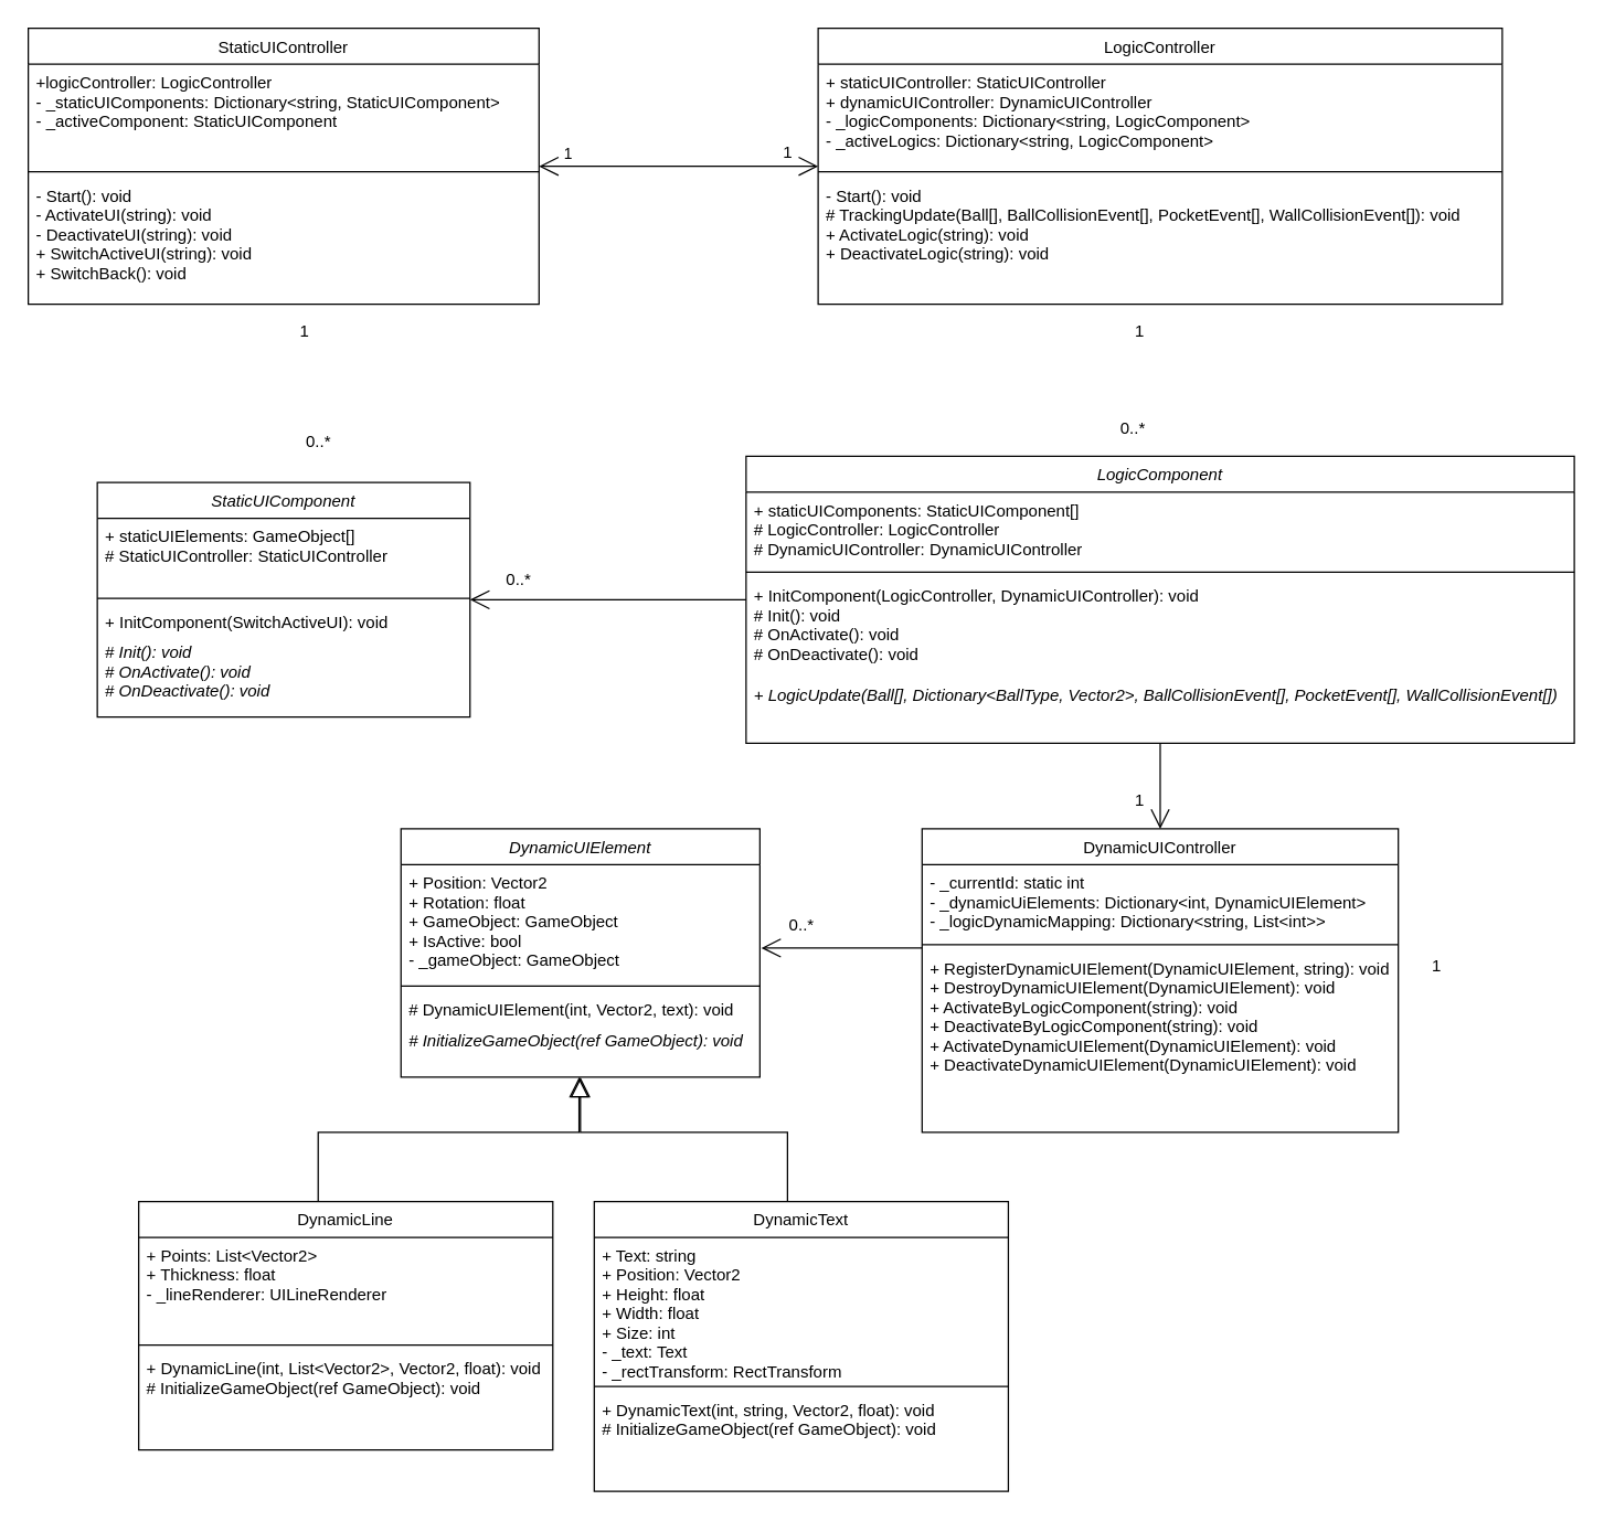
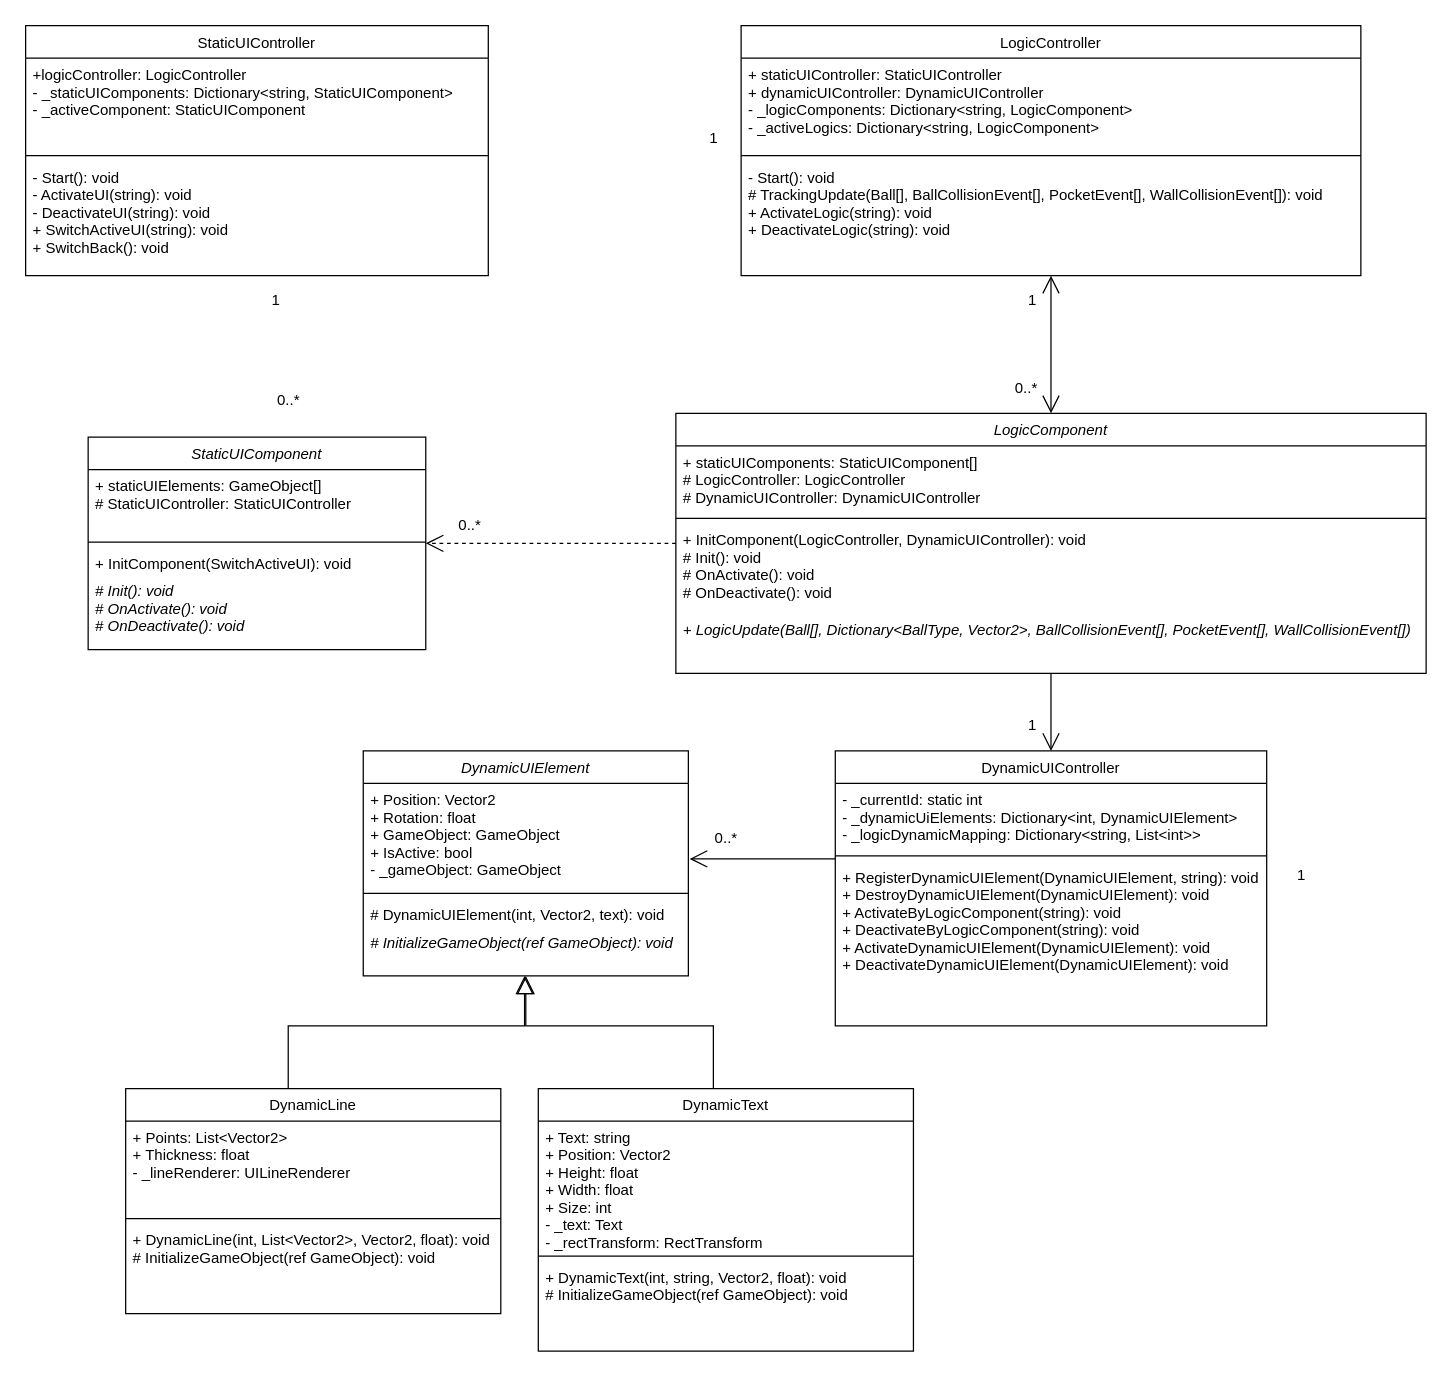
  <mxCell id="0" />
  <mxCell id="1" parent="0" />
  <mxCell id="2" value="StaticUIController" style="swimlane;fontStyle=0;align=center;verticalAlign=top;childLayout=stackLayout;horizontal=1;startSize=26;horizontalStack=0;resizeParent=1;resizeLast=0;collapsible=1;marginBottom=0;rounded=0;shadow=0;strokeWidth=1;" parent="1" vertex="1"><mxGeometry x="20" y="20" width="370" height="200" as="geometry"><mxRectangle x="220" y="120" width="160" height="26" as="alternateBounds" /></mxGeometry></mxCell>
  <mxCell id="3" value="+logicController: LogicController&#10;- _staticUIComponents: Dictionary&lt;string, StaticUIComponent&gt;&#10;- _activeComponent: StaticUIComponent" style="text;align=left;verticalAlign=top;spacingLeft=4;spacingRight=4;overflow=hidden;rotatable=0;points=[[0,0.5],[1,0.5]];portConstraint=eastwest;" parent="2" vertex="1"><mxGeometry y="26" width="370" height="74" as="geometry" /></mxCell>
  <mxCell id="4" value="" style="line;html=1;strokeWidth=1;align=left;verticalAlign=middle;spacingTop=-1;spacingLeft=3;spacingRight=3;rotatable=0;labelPosition=right;points=[];portConstraint=eastwest;" parent="2" vertex="1"><mxGeometry y="100" width="370" height="8" as="geometry" /></mxCell>
  <mxCell id="5" value="- Start(): void&#10;- ActivateUI(string): void&#10;- DeactivateUI(string): void&#10;+ SwitchActiveUI(string): void&#10;+ SwitchBack(): void" style="text;align=left;verticalAlign=top;spacingLeft=4;spacingRight=4;overflow=hidden;rotatable=0;points=[[0,0.5],[1,0.5]];portConstraint=eastwest;" parent="2" vertex="1"><mxGeometry y="108" width="370" height="82" as="geometry" /></mxCell>
  <mxCell id="6" value="StaticUIComponent" style="swimlane;fontStyle=2;align=center;verticalAlign=top;childLayout=stackLayout;horizontal=1;startSize=26;horizontalStack=0;resizeParent=1;resizeLast=0;collapsible=1;marginBottom=0;rounded=0;shadow=0;strokeWidth=1;" parent="1" vertex="1"><mxGeometry x="70" y="349" width="270" height="170" as="geometry"><mxRectangle x="130" y="380" width="160" height="26" as="alternateBounds" /></mxGeometry></mxCell>
  <mxCell id="7" value="+ staticUIElements: GameObject[] &#10;# StaticUIController: StaticUIController " style="text;align=left;verticalAlign=top;spacingLeft=4;spacingRight=4;overflow=hidden;rotatable=0;points=[[0,0.5],[1,0.5]];portConstraint=eastwest;" parent="6" vertex="1"><mxGeometry y="26" width="270" height="54" as="geometry" /></mxCell>
  <mxCell id="8" value="" style="line;html=1;strokeWidth=1;align=left;verticalAlign=middle;spacingTop=-1;spacingLeft=3;spacingRight=3;rotatable=0;labelPosition=right;points=[];portConstraint=eastwest;" parent="6" vertex="1"><mxGeometry y="80" width="270" height="8" as="geometry" /></mxCell>
  <mxCell id="9" value="+ InitComponent(SwitchActiveUI): void" style="text;align=left;verticalAlign=top;spacingLeft=4;spacingRight=4;overflow=hidden;rotatable=0;points=[[0,0.5],[1,0.5]];portConstraint=eastwest;fontStyle=0" parent="6" vertex="1"><mxGeometry y="88" width="270" height="22" as="geometry" /></mxCell>
  <mxCell id="10" value="# Init(): void&#10;# OnActivate(): void&#10;# OnDeactivate(): void" style="text;align=left;verticalAlign=top;spacingLeft=4;spacingRight=4;overflow=hidden;rotatable=0;points=[[0,0.5],[1,0.5]];portConstraint=eastwest;fontStyle=2" parent="6" vertex="1"><mxGeometry y="110" width="270" height="60" as="geometry" /></mxCell>
  <mxCell id="11" value="LogicController" style="swimlane;fontStyle=0;align=center;verticalAlign=top;childLayout=stackLayout;horizontal=1;startSize=26;horizontalStack=0;resizeParent=1;resizeLast=0;collapsible=1;marginBottom=0;rounded=0;shadow=0;strokeWidth=1;" parent="1" vertex="1"><mxGeometry x="592.19" y="20" width="495.62" height="200" as="geometry"><mxRectangle x="220" y="120" width="160" height="26" as="alternateBounds" /></mxGeometry></mxCell>
  <mxCell id="12" value="+ staticUIController: StaticUIController&#10;+ dynamicUIController: DynamicUIController&#10;- _logicComponents: Dictionary&lt;string, LogicComponent&gt;&#10;- _activeLogics: Dictionary&lt;string, LogicComponent&gt;" style="text;align=left;verticalAlign=top;spacingLeft=4;spacingRight=4;overflow=hidden;rotatable=0;points=[[0,0.5],[1,0.5]];portConstraint=eastwest;" parent="11" vertex="1"><mxGeometry y="26" width="495.62" height="74" as="geometry" /></mxCell>
  <mxCell id="13" value="" style="line;html=1;strokeWidth=1;align=left;verticalAlign=middle;spacingTop=-1;spacingLeft=3;spacingRight=3;rotatable=0;labelPosition=right;points=[];portConstraint=eastwest;" parent="11" vertex="1"><mxGeometry y="100" width="495.62" height="8" as="geometry" /></mxCell>
  <mxCell id="14" value="- Start(): void&#10;# TrackingUpdate(Ball[], BallCollisionEvent[], PocketEvent[], WallCollisionEvent[]): void&#10;+ ActivateLogic(string): void&#10;+ DeactivateLogic(string): void" style="text;align=left;verticalAlign=top;spacingLeft=4;spacingRight=4;overflow=hidden;rotatable=0;points=[[0,0.5],[1,0.5]];portConstraint=eastwest;" parent="11" vertex="1"><mxGeometry y="108" width="495.62" height="82" as="geometry" /></mxCell>
  <mxCell id="15" value="LogicComponent" style="swimlane;fontStyle=2;align=center;verticalAlign=top;childLayout=stackLayout;horizontal=1;startSize=26;horizontalStack=0;resizeParent=1;resizeLast=0;collapsible=1;marginBottom=0;rounded=0;shadow=0;strokeWidth=1;" parent="1" vertex="1"><mxGeometry x="540" y="330" width="600" height="208" as="geometry"><mxRectangle x="130" y="380" width="160" height="26" as="alternateBounds" /></mxGeometry></mxCell>
  <mxCell id="16" value="+ staticUIComponents: StaticUIComponent[]&#10;# LogicController: LogicController&#10;# DynamicUIController: DynamicUIController" style="text;align=left;verticalAlign=top;spacingLeft=4;spacingRight=4;overflow=hidden;rotatable=0;points=[[0,0.5],[1,0.5]];portConstraint=eastwest;" parent="15" vertex="1"><mxGeometry y="26" width="600" height="54" as="geometry" /></mxCell>
  <mxCell id="17" value="" style="line;html=1;strokeWidth=1;align=left;verticalAlign=middle;spacingTop=-1;spacingLeft=3;spacingRight=3;rotatable=0;labelPosition=right;points=[];portConstraint=eastwest;" parent="15" vertex="1"><mxGeometry y="80" width="600" height="8" as="geometry" /></mxCell>
  <mxCell id="18" value="+ InitComponent(LogicController, DynamicUIController): void&#10;# Init(): void&#10;# OnActivate(): void&#10;# OnDeactivate(): void" style="text;align=left;verticalAlign=top;spacingLeft=4;spacingRight=4;overflow=hidden;rotatable=0;points=[[0,0.5],[1,0.5]];portConstraint=eastwest;fontStyle=0" parent="15" vertex="1"><mxGeometry y="88" width="600" height="72" as="geometry" /></mxCell>
  <mxCell id="19" value="+ LogicUpdate(Ball[], Dictionary&lt;BallType, Vector2&gt;, BallCollisionEvent[], PocketEvent[], WallCollisionEvent[])" style="text;align=left;verticalAlign=top;spacingLeft=4;spacingRight=4;overflow=hidden;rotatable=0;points=[[0,0.5],[1,0.5]];portConstraint=eastwest;fontStyle=2" parent="15" vertex="1"><mxGeometry y="160" width="600" height="40" as="geometry" /></mxCell>
- <mxCell id="21" value="" style="endArrow=open;endFill=1;endSize=12;html=1;" parent="1" source="15" target="6" edge="1"><mxGeometry width="160" relative="1" as="geometry"><mxPoint x="360" y="320" as="sourcePoint" /><mxPoint x="360" y="400" as="targetPoint" /></mxGeometry></mxCell>
+ <mxCell id="20" value="" style="endArrow=open;endFill=1;endSize=12;html=1;entryX=0.5;entryY=0;entryDx=0;entryDy=0;exitX=0.5;exitY=1;exitDx=0;exitDy=0;startArrow=open;startFill=0;startSize=12;" parent="1" source="11" target="15" edge="1"><mxGeometry width="160" relative="1" as="geometry"><mxPoint x="575.62" y="240" as="sourcePoint" /><mxPoint x="681.26" y="217.584" as="targetPoint" /></mxGeometry></mxCell>
+ <mxCell id="21" value="" style="endArrow=open;endFill=1;endSize=12;html=1;dashed=1;" parent="1" source="15" target="6" edge="1"><mxGeometry width="160" relative="1" as="geometry"><mxPoint x="360" y="320" as="sourcePoint" /><mxPoint x="360" y="400" as="targetPoint" /></mxGeometry></mxCell>
  <mxCell id="22" style="edgeStyle=orthogonalEdgeStyle;rounded=0;orthogonalLoop=1;jettySize=auto;html=1;endArrow=open;endFill=0;endSize=12;entryX=1.004;entryY=0.719;entryDx=0;entryDy=0;entryPerimeter=0;" parent="1" source="23" target="38" edge="1"><mxGeometry relative="1" as="geometry"><mxPoint x="560" y="710" as="targetPoint" /><Array as="points"><mxPoint x="614" y="686" /></Array></mxGeometry></mxCell>
  <mxCell id="23" value="DynamicUIController" style="swimlane;fontStyle=0;align=center;verticalAlign=top;childLayout=stackLayout;horizontal=1;startSize=26;horizontalStack=0;resizeParent=1;resizeParentMax=0;resizeLast=0;collapsible=1;marginBottom=0;" parent="1" vertex="1"><mxGeometry x="667.5" y="600" width="345" height="220" as="geometry" /></mxCell>
  <mxCell id="24" value="- _currentId: static int&#10;- _dynamicUiElements: Dictionary&lt;int, DynamicUIElement&gt;&#10;- _logicDynamicMapping: Dictionary&lt;string, List&lt;int&gt;&gt;" style="text;strokeColor=none;fillColor=none;align=left;verticalAlign=top;spacingLeft=4;spacingRight=4;overflow=hidden;rotatable=0;points=[[0,0.5],[1,0.5]];portConstraint=eastwest;" parent="23" vertex="1"><mxGeometry y="26" width="345" height="54" as="geometry" /></mxCell>
  <mxCell id="25" value="" style="line;strokeWidth=1;fillColor=none;align=left;verticalAlign=middle;spacingTop=-1;spacingLeft=3;spacingRight=3;rotatable=0;labelPosition=right;points=[];portConstraint=eastwest;" parent="23" vertex="1"><mxGeometry y="80" width="345" height="8" as="geometry" /></mxCell>
  <mxCell id="26" value="+ RegisterDynamicUIElement(DynamicUIElement, string): void&#10;+ DestroyDynamicUIElement(DynamicUIElement): void&#10;+ ActivateByLogicComponent(string): void&#10;+ DeactivateByLogicComponent(string): void&#10;+ ActivateDynamicUIElement(DynamicUIElement): void&#10;+ DeactivateDynamicUIElement(DynamicUIElement): void" style="text;strokeColor=none;fillColor=none;align=left;verticalAlign=top;spacingLeft=4;spacingRight=4;overflow=hidden;rotatable=0;points=[[0,0.5],[1,0.5]];portConstraint=eastwest;" parent="23" vertex="1"><mxGeometry y="88" width="345" height="132" as="geometry" /></mxCell>
- <mxCell id="27" value="" style="endArrow=open;endFill=1;endSize=12;html=1;startArrow=open;startFill=0;startSize=12;" parent="1" source="11" target="2" edge="1"><mxGeometry width="160" relative="1" as="geometry"><mxPoint x="588.75" y="120" as="sourcePoint" /><mxPoint x="380" y="120" as="targetPoint" /></mxGeometry></mxCell>
- <mxCell id="28" value="1" style="edgeLabel;html=1;align=center;verticalAlign=middle;resizable=0;points=[];" parent="27" vertex="1" connectable="0"><mxGeometry x="0.553" y="-1" relative="1" as="geometry"><mxPoint x="-25" y="-9" as="offset" /></mxGeometry></mxCell>
  <mxCell id="29" value="0..*" style="text;html=1;align=center;verticalAlign=middle;resizable=0;points=[];autosize=1;strokeColor=none;" parent="1" vertex="1"><mxGeometry x="805" y="300" width="30" height="20" as="geometry" /></mxCell>
  <mxCell id="30" value="0..*" style="text;html=1;align=center;verticalAlign=middle;resizable=0;points=[];autosize=1;strokeColor=none;" parent="1" vertex="1"><mxGeometry x="360" y="410" width="30" height="20" as="geometry" /></mxCell>
  <mxCell id="31" value="0..*" style="text;html=1;align=center;verticalAlign=middle;resizable=0;points=[];autosize=1;strokeColor=none;" parent="1" vertex="1"><mxGeometry x="215" y="310" width="30" height="20" as="geometry" /></mxCell>
  <mxCell id="32" value="1" style="text;html=1;align=center;verticalAlign=middle;resizable=0;points=[];autosize=1;strokeColor=none;" parent="1" vertex="1"><mxGeometry x="815" y="570" width="20" height="20" as="geometry" /></mxCell>
  <mxCell id="33" value="" style="endArrow=open;endFill=1;endSize=12;html=1;" parent="1" source="15" target="23" edge="1"><mxGeometry width="160" relative="1" as="geometry"><mxPoint x="990.62" y="350" as="sourcePoint" /><mxPoint x="1150.62" y="350" as="targetPoint" /></mxGeometry></mxCell>
  <mxCell id="34" value="1" style="text;html=1;align=center;verticalAlign=middle;resizable=0;points=[];autosize=1;strokeColor=none;" parent="1" vertex="1"><mxGeometry x="210" y="230" width="20" height="20" as="geometry" /></mxCell>
  <mxCell id="35" value="1" style="text;html=1;align=center;verticalAlign=middle;resizable=0;points=[];autosize=1;strokeColor=none;" parent="1" vertex="1"><mxGeometry x="560" y="100" width="20" height="20" as="geometry" /></mxCell>
  <mxCell id="36" value="1" style="text;html=1;align=center;verticalAlign=middle;resizable=0;points=[];autosize=1;strokeColor=none;" parent="1" vertex="1"><mxGeometry x="815" y="230" width="20" height="20" as="geometry" /></mxCell>
  <mxCell id="37" value="DynamicUIElement" style="swimlane;fontStyle=2;align=center;verticalAlign=top;childLayout=stackLayout;horizontal=1;startSize=26;horizontalStack=0;resizeParent=1;resizeParentMax=0;resizeLast=0;collapsible=1;marginBottom=0;" parent="1" vertex="1"><mxGeometry x="290" y="600" width="260" height="180" as="geometry" /></mxCell>
  <mxCell id="38" value="+ Position: Vector2&#10;+ Rotation: float&#10;+ GameObject: GameObject&#10;+ IsActive: bool&#10;- _gameObject: GameObject" style="text;strokeColor=none;fillColor=none;align=left;verticalAlign=top;spacingLeft=4;spacingRight=4;overflow=hidden;rotatable=0;points=[[0,0.5],[1,0.5]];portConstraint=eastwest;" parent="37" vertex="1"><mxGeometry y="26" width="260" height="84" as="geometry" /></mxCell>
  <mxCell id="39" value="" style="line;strokeWidth=1;fillColor=none;align=left;verticalAlign=middle;spacingTop=-1;spacingLeft=3;spacingRight=3;rotatable=0;labelPosition=right;points=[];portConstraint=eastwest;" parent="37" vertex="1"><mxGeometry y="110" width="260" height="8" as="geometry" /></mxCell>
  <mxCell id="40" value="# DynamicUIElement(int, Vector2, text): void&#10;" style="text;strokeColor=none;fillColor=none;align=left;verticalAlign=top;spacingLeft=4;spacingRight=4;overflow=hidden;rotatable=0;points=[[0,0.5],[1,0.5]];portConstraint=eastwest;" parent="37" vertex="1"><mxGeometry y="118" width="260" height="22" as="geometry" /></mxCell>
  <mxCell id="41" value="# InitializeGameObject(ref GameObject): void&#10;" style="text;strokeColor=none;fillColor=none;align=left;verticalAlign=top;spacingLeft=4;spacingRight=4;overflow=hidden;rotatable=0;points=[[0,0.5],[1,0.5]];portConstraint=eastwest;fontStyle=2" parent="37" vertex="1"><mxGeometry y="140" width="260" height="40" as="geometry" /></mxCell>
  <mxCell id="42" value="0..*" style="text;html=1;align=center;verticalAlign=middle;resizable=0;points=[];autosize=1;strokeColor=none;" parent="1" vertex="1"><mxGeometry x="565" y="660" width="30" height="20" as="geometry" /></mxCell>
  <mxCell id="43" style="edgeStyle=orthogonalEdgeStyle;rounded=0;orthogonalLoop=1;jettySize=auto;html=1;endArrow=block;endFill=0;endSize=12;" parent="1" source="44" target="37" edge="1"><mxGeometry relative="1" as="geometry"><Array as="points"><mxPoint x="230" y="820" /><mxPoint x="419" y="820" /></Array></mxGeometry></mxCell>
  <mxCell id="44" value="DynamicLine" style="swimlane;fontStyle=0;align=center;verticalAlign=top;childLayout=stackLayout;horizontal=1;startSize=26;horizontalStack=0;resizeParent=1;resizeParentMax=0;resizeLast=0;collapsible=1;marginBottom=0;" parent="1" vertex="1"><mxGeometry x="100" y="870" width="300" height="180" as="geometry" /></mxCell>
  <mxCell id="45" value="+ Points: List&lt;Vector2&gt;&#10;+ Thickness: float&#10;- _lineRenderer: UILineRenderer" style="text;strokeColor=none;fillColor=none;align=left;verticalAlign=top;spacingLeft=4;spacingRight=4;overflow=hidden;rotatable=0;points=[[0,0.5],[1,0.5]];portConstraint=eastwest;" parent="44" vertex="1"><mxGeometry y="26" width="300" height="74" as="geometry" /></mxCell>
  <mxCell id="46" value="" style="line;strokeWidth=1;fillColor=none;align=left;verticalAlign=middle;spacingTop=-1;spacingLeft=3;spacingRight=3;rotatable=0;labelPosition=right;points=[];portConstraint=eastwest;" parent="44" vertex="1"><mxGeometry y="100" width="300" height="8" as="geometry" /></mxCell>
  <mxCell id="47" value="+ DynamicLine(int, List&lt;Vector2&gt;, Vector2, float): void&#10;# InitializeGameObject(ref GameObject): void" style="text;strokeColor=none;fillColor=none;align=left;verticalAlign=top;spacingLeft=4;spacingRight=4;overflow=hidden;rotatable=0;points=[[0,0.5],[1,0.5]];portConstraint=eastwest;" parent="44" vertex="1"><mxGeometry y="108" width="300" height="72" as="geometry" /></mxCell>
  <mxCell id="48" style="edgeStyle=orthogonalEdgeStyle;rounded=0;orthogonalLoop=1;jettySize=auto;html=1;endArrow=block;endFill=0;endSize=12;" parent="1" source="49" edge="1"><mxGeometry relative="1" as="geometry"><mxPoint x="420" y="780" as="targetPoint" /><Array as="points"><mxPoint x="570" y="820" /><mxPoint x="420" y="820" /></Array></mxGeometry></mxCell>
  <mxCell id="49" value="DynamicText" style="swimlane;fontStyle=0;align=center;verticalAlign=top;childLayout=stackLayout;horizontal=1;startSize=26;horizontalStack=0;resizeParent=1;resizeParentMax=0;resizeLast=0;collapsible=1;marginBottom=0;" parent="1" vertex="1"><mxGeometry x="430" y="870" width="300" height="210" as="geometry" /></mxCell>
  <mxCell id="50" value="+ Text: string&#10;+ Position: Vector2&#10;+ Height: float&#10;+ Width: float&#10;+ Size: int&#10;- _text: Text&#10;- _rectTransform: RectTransform" style="text;strokeColor=none;fillColor=none;align=left;verticalAlign=top;spacingLeft=4;spacingRight=4;overflow=hidden;rotatable=0;points=[[0,0.5],[1,0.5]];portConstraint=eastwest;" parent="49" vertex="1"><mxGeometry y="26" width="300" height="104" as="geometry" /></mxCell>
  <mxCell id="51" value="" style="line;strokeWidth=1;fillColor=none;align=left;verticalAlign=middle;spacingTop=-1;spacingLeft=3;spacingRight=3;rotatable=0;labelPosition=right;points=[];portConstraint=eastwest;" parent="49" vertex="1"><mxGeometry y="130" width="300" height="8" as="geometry" /></mxCell>
  <mxCell id="52" value="+ DynamicText(int, string, Vector2, float): void&#10;# InitializeGameObject(ref GameObject): void" style="text;strokeColor=none;fillColor=none;align=left;verticalAlign=top;spacingLeft=4;spacingRight=4;overflow=hidden;rotatable=0;points=[[0,0.5],[1,0.5]];portConstraint=eastwest;" parent="49" vertex="1"><mxGeometry y="138" width="300" height="72" as="geometry" /></mxCell>
  <mxCell id="53" value="1" style="text;html=1;align=center;verticalAlign=middle;resizable=0;points=[];autosize=1;strokeColor=none;" vertex="1" parent="1"><mxGeometry x="1030" y="690" width="20" height="20" as="geometry" /></mxCell>
